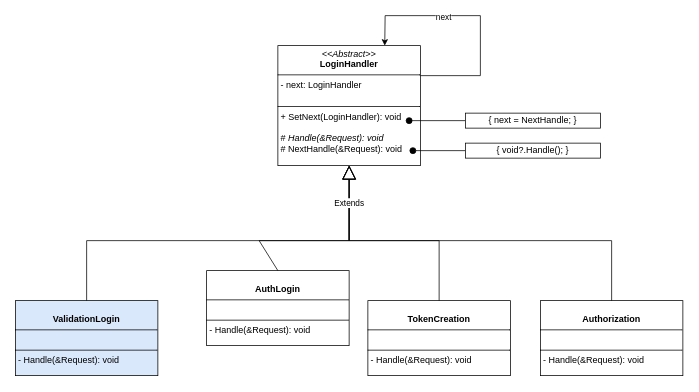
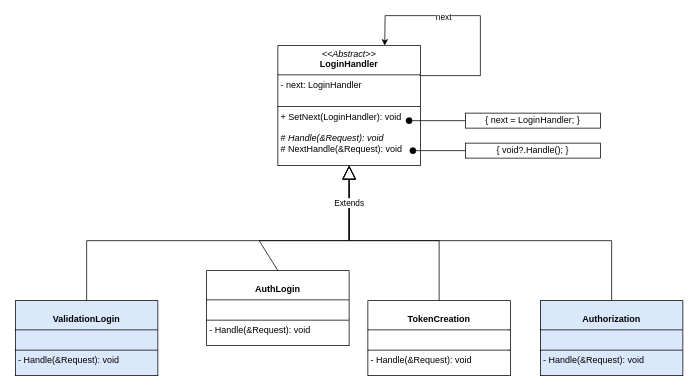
  <mxCell id="0" />
  <mxCell id="1" parent="0" />
  <mxCell id="2" value="&lt;p style=&quot;margin:0px;margin-top:4px;text-align:center;&quot;&gt;&lt;i&gt;&amp;lt;&amp;lt;Abstract&amp;gt;&amp;gt;&lt;/i&gt;&lt;br&gt;&lt;b&gt;LoginHandler&lt;/b&gt;&lt;/p&gt;&lt;hr size=&quot;1&quot; style=&quot;border-style:solid;&quot;&gt;&lt;p style=&quot;margin:0px;margin-left:4px;&quot;&gt;- next: LoginHandler&lt;br&gt;&lt;br&gt;&lt;/p&gt;&lt;hr size=&quot;1&quot; style=&quot;border-style:solid;&quot;&gt;&lt;p style=&quot;margin:0px;margin-left:4px;&quot;&gt;+ SetNext(LoginHandler): void&lt;br&gt;&lt;br&gt;&lt;/p&gt;&lt;p style=&quot;margin:0px;margin-left:4px;&quot;&gt;# &lt;i&gt;Handle(&amp;amp;Request): void&lt;/i&gt;&lt;/p&gt;&lt;p style=&quot;margin:0px;margin-left:4px;&quot;&gt;# NextHandle(&amp;amp;Request): void&lt;/p&gt;&lt;p style=&quot;margin:0px;margin-left:4px;&quot;&gt;&lt;br&gt;&lt;/p&gt;&lt;p style=&quot;margin:0px;margin-left:4px;&quot;&gt;&lt;br&gt;&lt;/p&gt;" style="verticalAlign=top;align=left;overflow=fill;html=1;whiteSpace=wrap;" vertex="1" parent="1"><mxGeometry x="370" y="60" width="190" height="160" as="geometry" /></mxCell>
  <mxCell id="3" value="&lt;p style=&quot;margin:0px;margin-top:4px;text-align:center;&quot;&gt;&lt;br&gt;&lt;b&gt;AuthLogin&lt;/b&gt;&lt;/p&gt;&lt;hr size=&quot;1&quot; style=&quot;border-style:solid;&quot;&gt;&lt;p style=&quot;margin:0px;margin-left:4px;&quot;&gt;&lt;br&gt;&lt;/p&gt;&lt;hr size=&quot;1&quot; style=&quot;border-style:solid;&quot;&gt;&lt;p style=&quot;margin:0px;margin-left:4px;&quot;&gt;&lt;span style=&quot;background-color: transparent; color: light-dark(rgb(0, 0, 0), rgb(255, 255, 255));&quot;&gt;- Handle(&amp;amp;Request): void&lt;/span&gt;&lt;/p&gt;" style="verticalAlign=top;align=left;overflow=fill;html=1;whiteSpace=wrap;" vertex="1" parent="1"><mxGeometry x="275" y="360" width="190" height="100" as="geometry" /></mxCell>
  <mxCell id="4" value="&lt;p style=&quot;margin:0px;margin-top:4px;text-align:center;&quot;&gt;&lt;br&gt;&lt;b&gt;ValidationLogin&lt;/b&gt;&lt;/p&gt;&lt;hr size=&quot;1&quot; style=&quot;border-style:solid;&quot;&gt;&lt;p style=&quot;margin:0px;margin-left:4px;&quot;&gt;&lt;br&gt;&lt;/p&gt;&lt;hr size=&quot;1&quot; style=&quot;border-style:solid;&quot;&gt;&lt;p style=&quot;margin:0px;margin-left:4px;&quot;&gt;&lt;span style=&quot;background-color: transparent; color: light-dark(rgb(0, 0, 0), rgb(255, 255, 255));&quot;&gt;- Handle(&amp;amp;Request): void&lt;/span&gt;&lt;/p&gt;&lt;p style=&quot;margin:0px;margin-left:4px;&quot;&gt;&lt;br&gt;&lt;/p&gt;" style="verticalAlign=top;align=left;overflow=fill;html=1;whiteSpace=wrap;fillColor=#dae8fc;" vertex="1" parent="1"><mxGeometry x="20" y="400" width="190" height="100" as="geometry" /></mxCell>
  <mxCell id="5" value="&lt;p style=&quot;margin:0px;margin-top:4px;text-align:center;&quot;&gt;&lt;br&gt;&lt;b&gt;TokenCreation&lt;/b&gt;&lt;/p&gt;&lt;hr size=&quot;1&quot; style=&quot;border-style:solid;&quot;&gt;&lt;p style=&quot;margin:0px;margin-left:4px;&quot;&gt;&lt;br&gt;&lt;/p&gt;&lt;hr size=&quot;1&quot; style=&quot;border-style:solid;&quot;&gt;&lt;p style=&quot;margin: 0px 0px 0px 4px;&quot;&gt;&lt;span style=&quot;background-color: transparent; color: light-dark(rgb(0, 0, 0), rgb(255, 255, 255));&quot;&gt;- Handle(&amp;amp;Request): void&lt;/span&gt;&lt;/p&gt;&lt;p style=&quot;margin: 0px 0px 0px 4px;&quot;&gt;&lt;br&gt;&lt;/p&gt;" style="verticalAlign=top;align=left;overflow=fill;html=1;whiteSpace=wrap;" vertex="1" parent="1"><mxGeometry x="490" y="400" width="190" height="100" as="geometry" /></mxCell>
- <mxCell id="6" value="&lt;p style=&quot;margin:0px;margin-top:4px;text-align:center;&quot;&gt;&lt;br&gt;&lt;b&gt;Authorization&lt;/b&gt;&lt;/p&gt;&lt;hr size=&quot;1&quot; style=&quot;border-style:solid;&quot;&gt;&lt;p style=&quot;margin:0px;margin-left:4px;&quot;&gt;&lt;br&gt;&lt;/p&gt;&lt;hr size=&quot;1&quot; style=&quot;border-style:solid;&quot;&gt;&lt;p style=&quot;margin: 0px 0px 0px 4px;&quot;&gt;&lt;span style=&quot;background-color: transparent; color: light-dark(rgb(0, 0, 0), rgb(255, 255, 255));&quot;&gt;- Handle(&amp;amp;Request): void&lt;/span&gt;&lt;/p&gt;" style="verticalAlign=top;align=left;overflow=fill;html=1;whiteSpace=wrap;" vertex="1" parent="1"><mxGeometry x="720" y="400" width="190" height="100" as="geometry" /></mxCell>
+ <mxCell id="6" value="&lt;p style=&quot;margin:0px;margin-top:4px;text-align:center;&quot;&gt;&lt;br&gt;&lt;b&gt;Authorization&lt;/b&gt;&lt;/p&gt;&lt;hr size=&quot;1&quot; style=&quot;border-style:solid;&quot;&gt;&lt;p style=&quot;margin:0px;margin-left:4px;&quot;&gt;&lt;br&gt;&lt;/p&gt;&lt;hr size=&quot;1&quot; style=&quot;border-style:solid;&quot;&gt;&lt;p style=&quot;margin: 0px 0px 0px 4px;&quot;&gt;&lt;span style=&quot;background-color: transparent; color: light-dark(rgb(0, 0, 0), rgb(255, 255, 255));&quot;&gt;- Handle(&amp;amp;Request): void&lt;/span&gt;&lt;/p&gt;" style="verticalAlign=top;align=left;overflow=fill;html=1;whiteSpace=wrap;fillColor=#dae8fc;" vertex="1" parent="1"><mxGeometry x="720" y="400" width="190" height="100" as="geometry" /></mxCell>
  <mxCell id="7" value="" style="endArrow=block;endSize=16;endFill=0;html=1;rounded=0;entryX=0.5;entryY=1;entryDx=0;entryDy=0;exitX=0.5;exitY=0;exitDx=0;exitDy=0;" edge="1" parent="1" source="3" target="2"><mxGeometry width="160" relative="1" as="geometry"><mxPoint x="230" y="390" as="sourcePoint" /><mxPoint x="390" y="390" as="targetPoint" /><Array as="points"><mxPoint x="345" y="320" /><mxPoint x="465" y="320" /></Array></mxGeometry></mxCell>
  <mxCell id="8" value="" style="endArrow=block;endSize=16;endFill=0;html=1;rounded=0;entryX=0.5;entryY=1;entryDx=0;entryDy=0;exitX=0.5;exitY=0;exitDx=0;exitDy=0;" edge="1" parent="1" source="5" target="2"><mxGeometry width="160" relative="1" as="geometry"><mxPoint x="430" y="510" as="sourcePoint" /><mxPoint x="550" y="330" as="targetPoint" /><Array as="points"><mxPoint x="585" y="320" /><mxPoint x="465" y="320" /></Array></mxGeometry></mxCell>
  <mxCell id="9" value="" style="endArrow=block;endSize=16;endFill=0;html=1;rounded=0;entryX=0.5;entryY=1;entryDx=0;entryDy=0;exitX=0.5;exitY=0;exitDx=0;exitDy=0;" edge="1" parent="1" source="6" target="2"><mxGeometry width="160" relative="1" as="geometry"><mxPoint x="650" y="540" as="sourcePoint" /><mxPoint x="530" y="360" as="targetPoint" /><Array as="points"><mxPoint x="815" y="320" /><mxPoint x="465" y="320" /></Array></mxGeometry></mxCell>
  <mxCell id="10" value="Extends" style="endArrow=block;endSize=16;endFill=0;html=1;rounded=0;entryX=0.5;entryY=1;entryDx=0;entryDy=0;exitX=0.5;exitY=0;exitDx=0;exitDy=0;" edge="1" parent="1" source="4" target="2"><mxGeometry x="0.811" width="160" relative="1" as="geometry"><mxPoint x="380" y="530" as="sourcePoint" /><mxPoint x="500" y="350" as="targetPoint" /><Array as="points"><mxPoint x="115" y="320" /><mxPoint x="465" y="320" /></Array><mxPoint as="offset" /></mxGeometry></mxCell>
  <mxCell id="11" value="" style="endArrow=classic;html=1;rounded=0;exitX=1;exitY=0.25;exitDx=0;exitDy=0;entryX=0.75;entryY=0;entryDx=0;entryDy=0;" edge="1" parent="1" source="2" target="2"><mxGeometry width="50" height="50" relative="1" as="geometry"><mxPoint x="490" y="160" as="sourcePoint" /><mxPoint x="520" y="-20" as="targetPoint" /><Array as="points"><mxPoint x="640" y="100" /><mxPoint x="640" y="20" /><mxPoint x="513" y="20" /></Array></mxGeometry></mxCell>
  <mxCell id="12" value="next" style="edgeLabel;html=1;align=center;verticalAlign=middle;resizable=0;points=[];" vertex="1" connectable="0" parent="11"><mxGeometry x="0.284" y="1" relative="1" as="geometry"><mxPoint as="offset" /></mxGeometry></mxCell>
  <mxCell id="13" value="" style="endArrow=none;html=1;rounded=0;startArrow=circle;startFill=1;endSize=4;startSize=3;" edge="1" parent="1" target="14"><mxGeometry width="50" height="50" relative="1" as="geometry"><mxPoint x="540" y="160" as="sourcePoint" /><mxPoint x="670" y="160" as="targetPoint" /></mxGeometry></mxCell>
- <mxCell id="14" value="{ next = NextHandle; }" style="rounded=0;whiteSpace=wrap;html=1;" vertex="1" parent="1"><mxGeometry x="620" y="150" width="180" height="20" as="geometry" /></mxCell>
+ <mxCell id="14" value="{ next = LoginHandler; }" style="rounded=0;whiteSpace=wrap;html=1;" vertex="1" parent="1"><mxGeometry x="620" y="150" width="180" height="20" as="geometry" /></mxCell>
  <mxCell id="15" value="" style="endArrow=none;html=1;rounded=0;startArrow=circle;startFill=1;endSize=4;startSize=3;" edge="1" parent="1" target="16"><mxGeometry width="50" height="50" relative="1" as="geometry"><mxPoint x="545" y="200" as="sourcePoint" /><mxPoint x="625" y="200" as="targetPoint" /></mxGeometry></mxCell>
  <mxCell id="16" value="{ void?.Handle(); }" style="rounded=0;whiteSpace=wrap;html=1;" vertex="1" parent="1"><mxGeometry x="620" y="190" width="180" height="20" as="geometry" /></mxCell>
